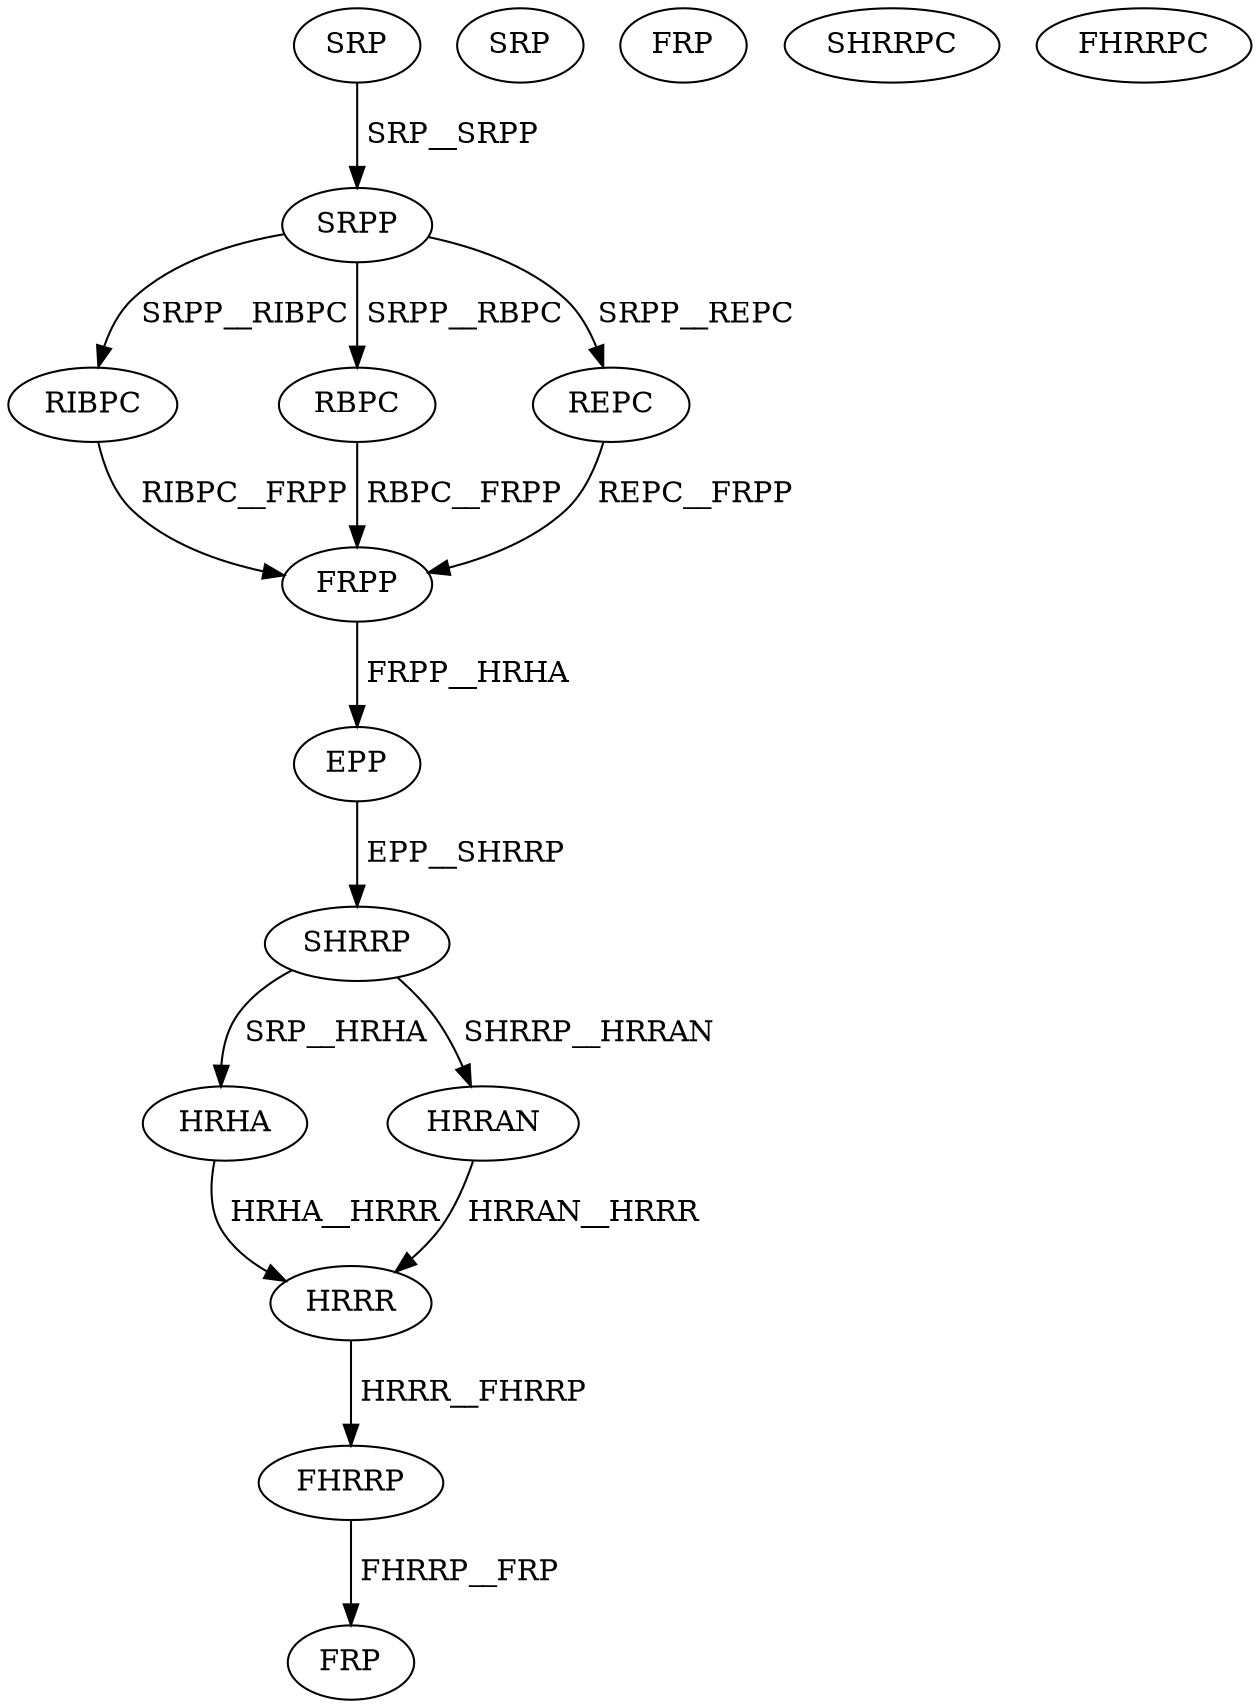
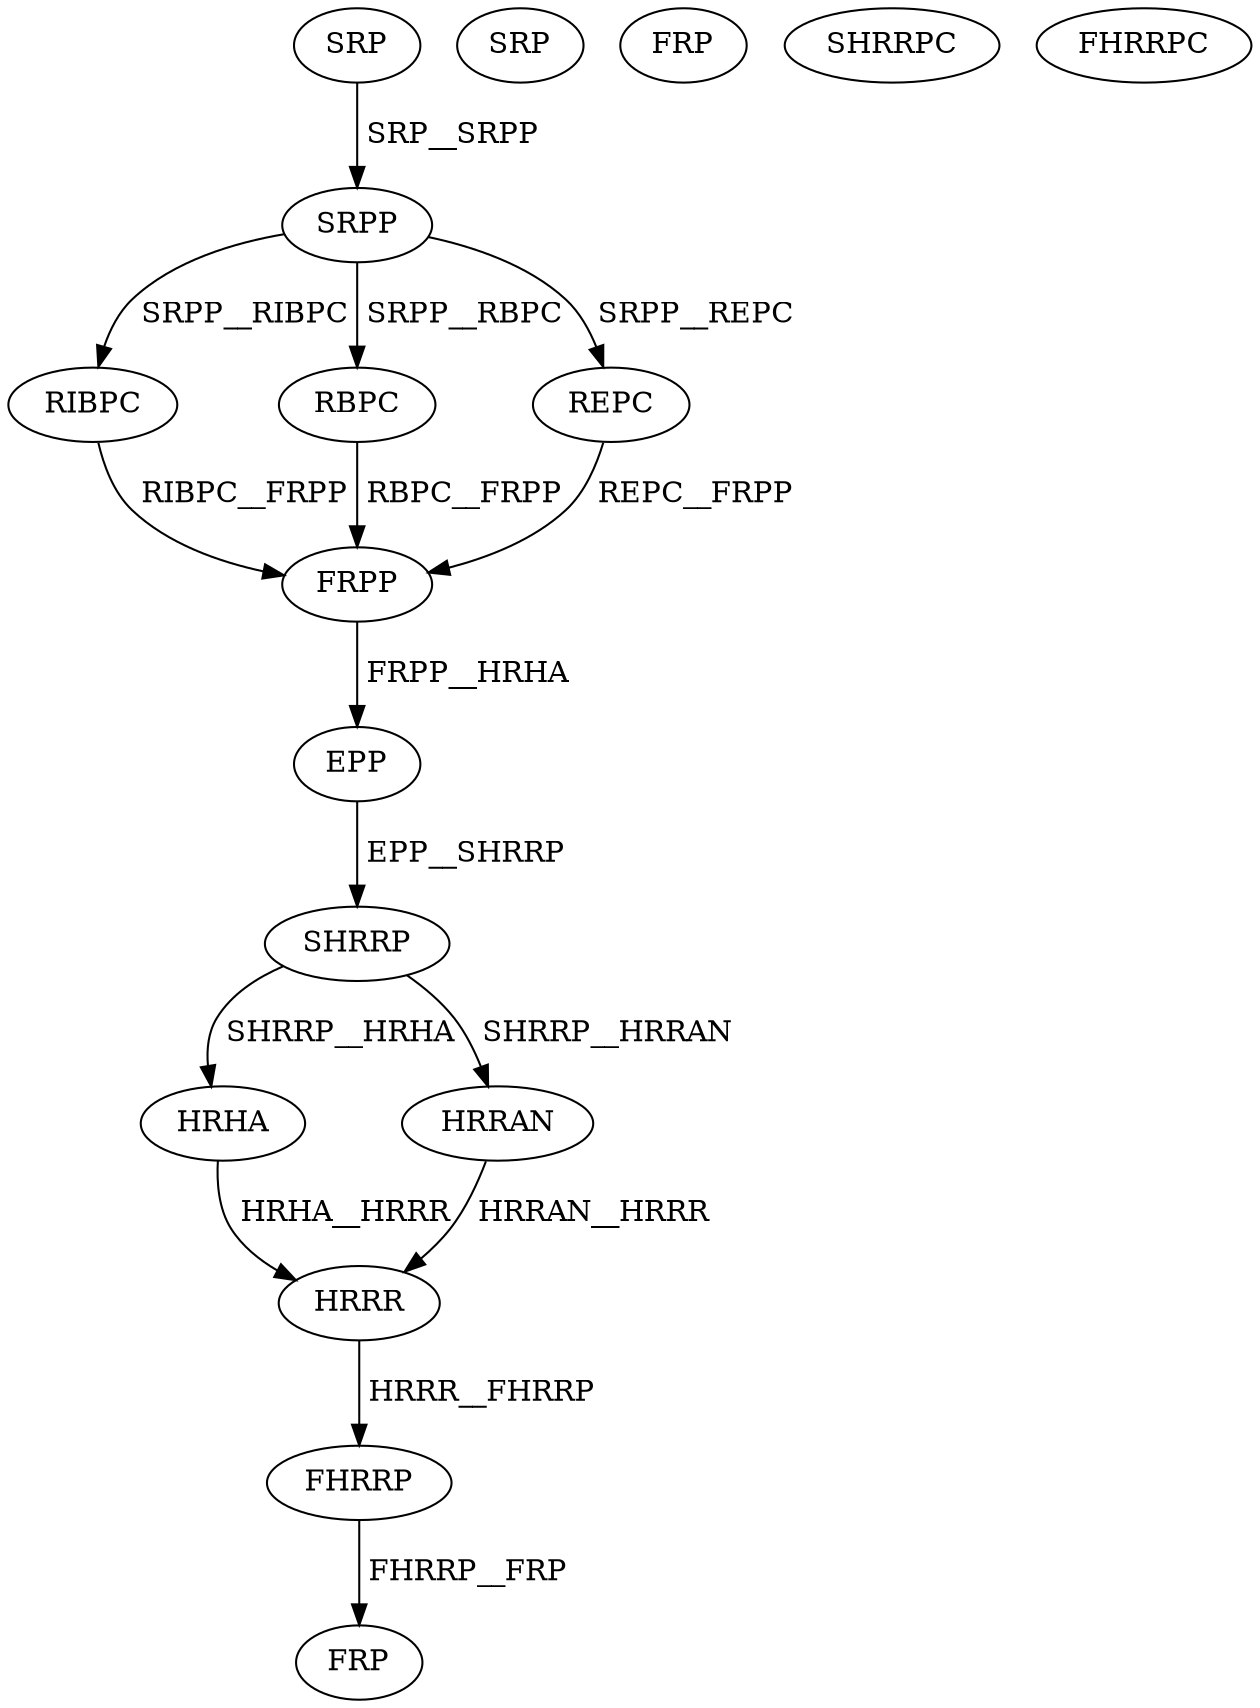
  digraph {
    node [color=black fontcolor=black]
    edge [color=black fontcolor=black]
    n1 [label=SRP]
    n2 [label=SRPP]
    n3 [label=RIBPC]
    n4 [label=RBPC]
    n5 [label=REPC]
    n6 [label=FRPP]
    n7 [label=EPP]
    n8 [label=SHRRP]
    n9 [label=HRHA]
    n10 [label=HRRAN]
    n11 [label=HRRR]
    n12 [label=SRP]
    n13 [label=FRP]
    n14 [label=FHRRP]
    n15 [label=SHRRPC]
    n16 [label=FHRRPC]
    n17 [label=FRP]
    n1 -> n2 [label=" SRP__SRPP"]
    n2 -> n3 [label=" SRPP__RIBPC"]
    n2 -> n4 [label=" SRPP__RBPC"]
    n2 -> n5 [label=" SRPP__REPC"]
    n3 -> n6 [label=" RIBPC__FRPP"]
    n4 -> n6 [label=" RBPC__FRPP"]
    n5 -> n6 [label=" REPC__FRPP"]
    n6 -> n7 [label=" FRPP__HRHA"]
    n7 -> n8 [label=" EPP__SHRRP"]
-   n8 -> n9 [label=" SRP__HRHA"]
+   n8 -> n9 [label=" SHRRP__HRHA"]
    n8 -> n10 [label=" SHRRP__HRRAN"]
    n9 -> n11 [label=" HRHA__HRRR"]
    n10 -> n11 [label=" HRRAN__HRRR"]
    n11 -> n14 [label=" HRRR__FHRRP"]
    n14 -> n17 [label=" FHRRP__FRP"]
  }
